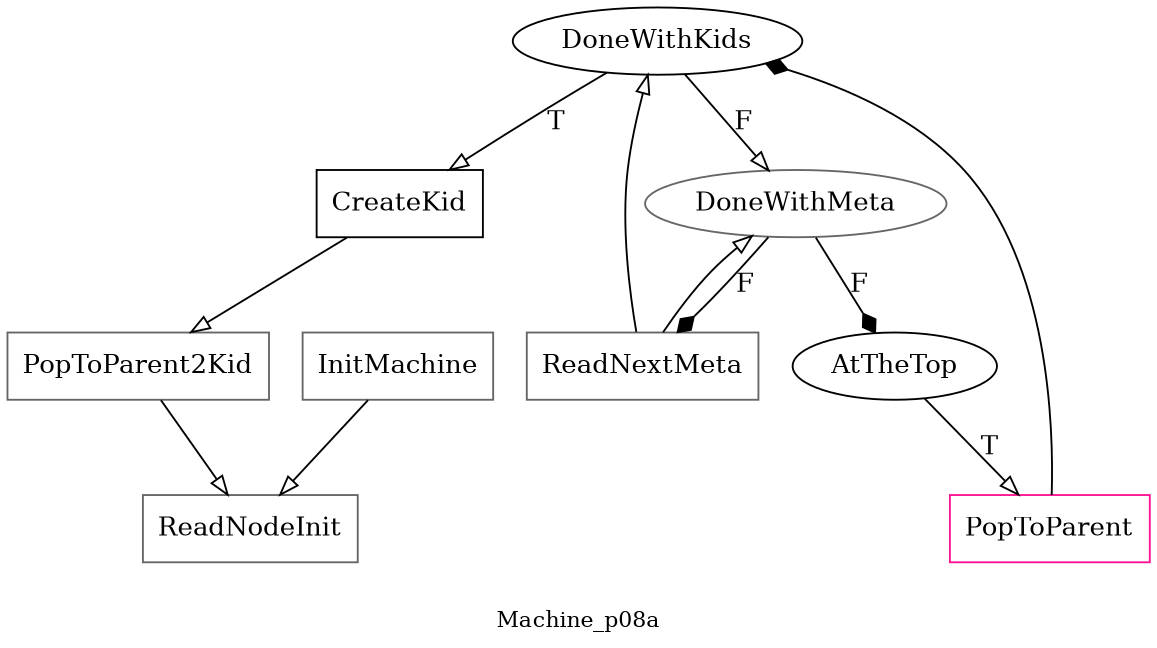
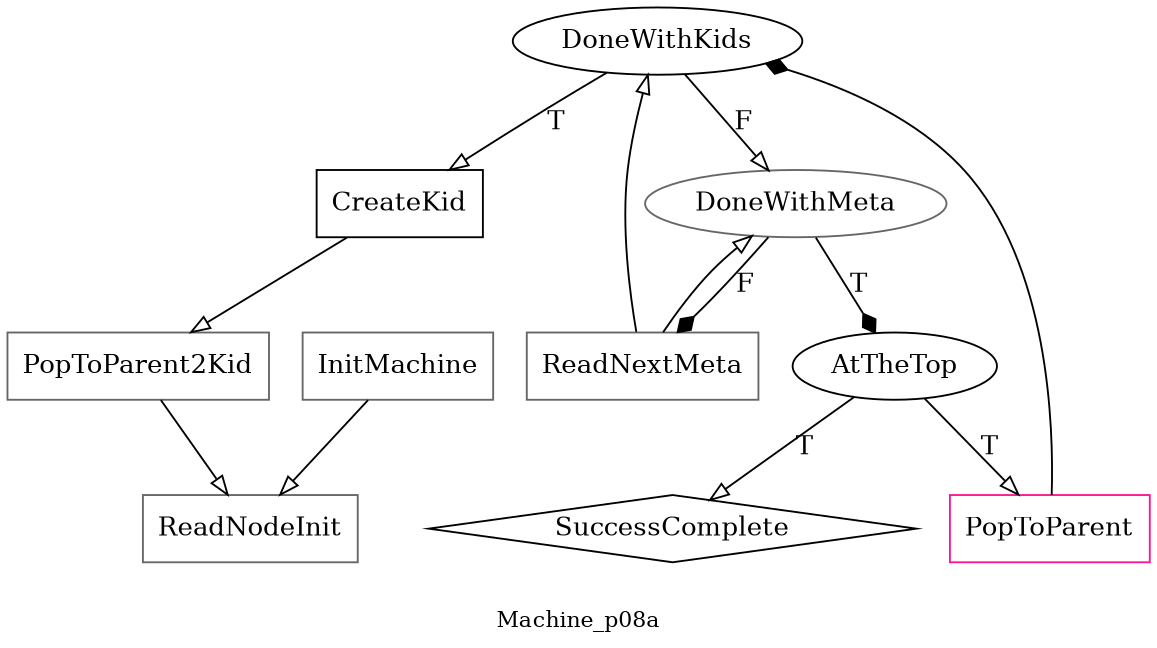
  digraph {
    fontsize=12
    label=Machine_p08a
    node [color=gray40 shape=box]
    edge [arrowhead=onormal]
    InitMachine
    ReadNodeInit
    DoneWithKids [color=black shape=ellipse]
    CreateKid [color=black]
    DoneWithMeta [shape=ellipse]
    n6 [label=PopToParent2Kid]
    ReadNextMeta
    AtTheTop [color=black shape=ellipse]
    PopToParent [color=deeppink]
+   SuccessComplete [color=black shape=diamond]
    InitMachine -> ReadNodeInit
    DoneWithKids -> CreateKid [label=T]
    DoneWithKids -> DoneWithMeta [label=F]
    CreateKid -> n6
    DoneWithMeta -> ReadNextMeta [arrowhead=diamond label=F]
-   DoneWithMeta -> AtTheTop [arrowhead=diamond label=F]
+   DoneWithMeta -> AtTheTop [arrowhead=diamond label=T]
    n6 -> ReadNodeInit
    ReadNextMeta -> DoneWithKids
    ReadNextMeta -> DoneWithMeta
    AtTheTop -> PopToParent [label=T]
+   AtTheTop -> SuccessComplete [label=T]
    PopToParent -> DoneWithKids [arrowhead=diamond]
  }
